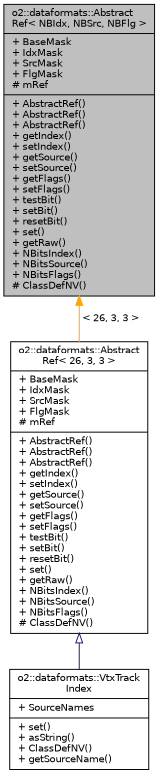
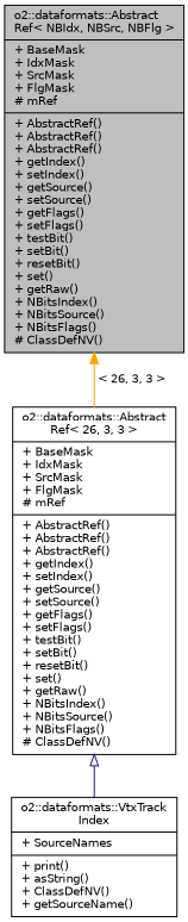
  digraph {
    node [color=black fontname=Helvetica fontsize=10 shape=record]
    edge [dir=back fontname=Helvetica fontsize=10 labelfontname=Helvetica labelfontsize=10 style=solid]
    n1 [fillcolor=grey75 fontcolor=black height=0.2 label="{o2::dataformats::Abstract\lRef\< NBIdx, NBSrc, NBFlg \>\n|+ BaseMask\l+ IdxMask\l+ SrcMask\l+ FlgMask\l# mRef\l|+ AbstractRef()\l+ AbstractRef()\l+ AbstractRef()\l+ getIndex()\l+ setIndex()\l+ getSource()\l+ setSource()\l+ getFlags()\l+ setFlags()\l+ testBit()\l+ setBit()\l+ resetBit()\l+ set()\l+ getRaw()\l+ NBitsIndex()\l+ NBitsSource()\l+ NBitsFlags()\l# ClassDefNV()\l}" style=filled width=0.4]
    n2 [height=0.2 label="{o2::dataformats::Abstract\lRef\< 26, 3, 3 \>\n|+ BaseMask\l+ IdxMask\l+ SrcMask\l+ FlgMask\l# mRef\l|+ AbstractRef()\l+ AbstractRef()\l+ AbstractRef()\l+ getIndex()\l+ setIndex()\l+ getSource()\l+ setSource()\l+ getFlags()\l+ setFlags()\l+ testBit()\l+ setBit()\l+ resetBit()\l+ set()\l+ getRaw()\l+ NBitsIndex()\l+ NBitsSource()\l+ NBitsFlags()\l# ClassDefNV()\l}" width=0.4]
-   n3 [height=0.2 label="{o2::dataformats::VtxTrack\lIndex\n|+ SourceNames\l|+ set()\l+ asString()\l+ ClassDefNV()\l+ getSourceName()\l}" width=0.4]
+   n3 [height=0.2 label="{o2::dataformats::VtxTrack\lIndex\n|+ SourceNames\l|+ print()\l+ asString()\l+ ClassDefNV()\l+ getSourceName()\l}" width=0.4]
    n1 -> n2 [color=orange label=" \< 26, 3, 3 \>"]
    n2 -> n3 [arrowtail=onormal color=midnightblue]
  }
